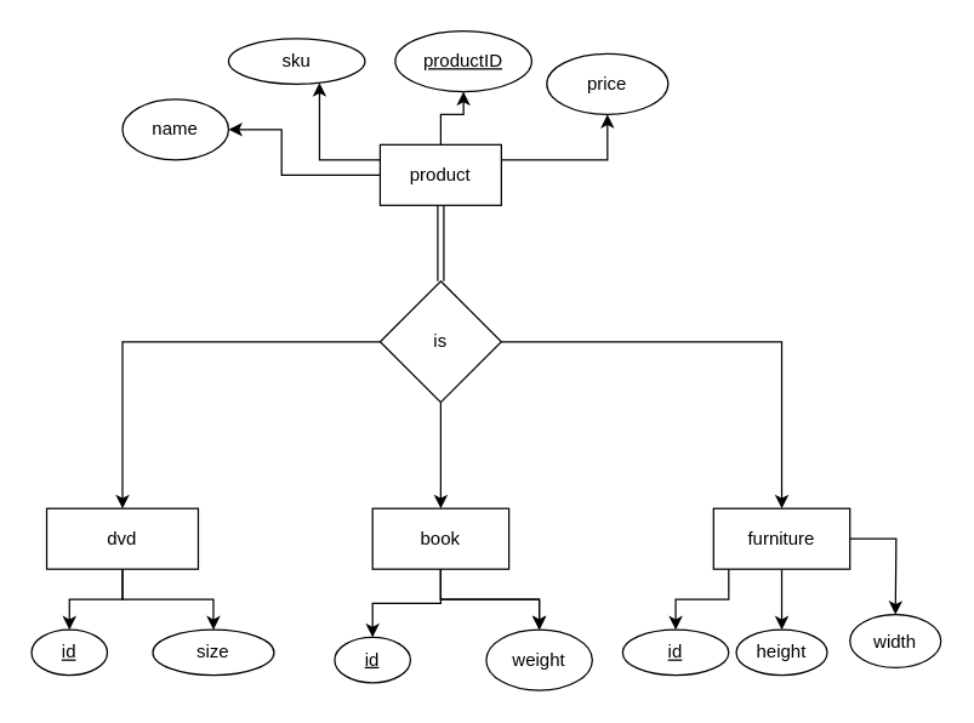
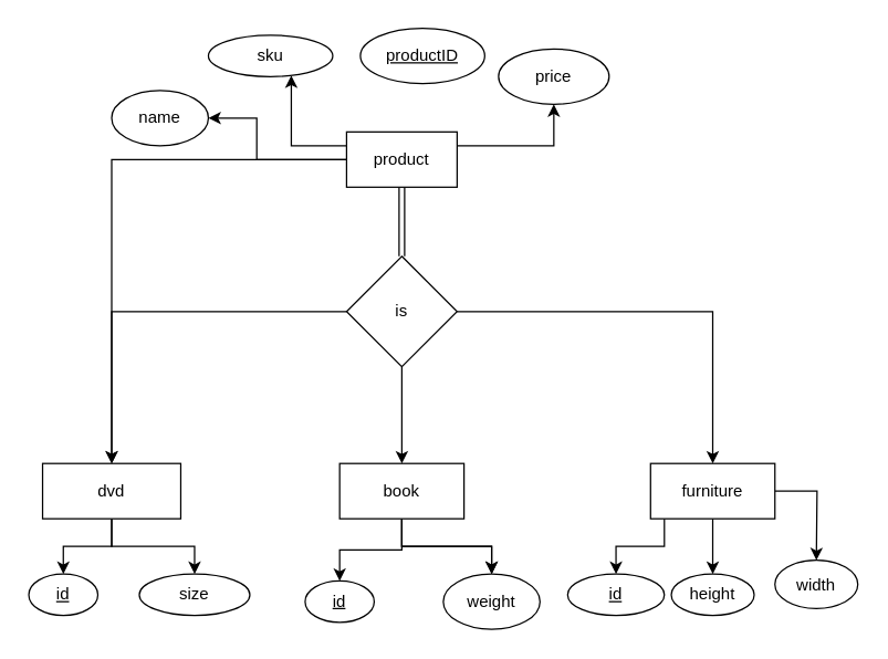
  <mxCell id="0" />
  <mxCell id="1" parent="0" />
  <mxCell id="2" value="" style="edgeStyle=orthogonalEdgeStyle;rounded=0;orthogonalLoop=1;jettySize=auto;html=1;" edge="1" parent="1" source="7" target="8"><mxGeometry relative="1" as="geometry"><Array as="points"><mxPoint x="210" y="105" /></Array></mxGeometry></mxCell>
  <mxCell id="3" value="" style="edgeStyle=orthogonalEdgeStyle;rounded=0;orthogonalLoop=1;jettySize=auto;html=1;" edge="1" parent="1" source="7" target="9"><mxGeometry relative="1" as="geometry"><Array as="points"><mxPoint x="185" y="115" /></Array></mxGeometry></mxCell>
  <mxCell id="4" value="" style="edgeStyle=orthogonalEdgeStyle;rounded=0;orthogonalLoop=1;jettySize=auto;html=1;exitX=1;exitY=0.25;exitDx=0;exitDy=0;" edge="1" parent="1" source="7" target="10"><mxGeometry relative="1" as="geometry" /></mxCell>
- <mxCell id="5" value="" style="edgeStyle=orthogonalEdgeStyle;rounded=0;orthogonalLoop=1;jettySize=auto;html=1;" edge="1" parent="1" source="7" target="11"><mxGeometry relative="1" as="geometry" /></mxCell>
+ <mxCell id="5" value="" style="edgeStyle=orthogonalEdgeStyle;rounded=0;orthogonalLoop=1;jettySize=auto;html=1;" edge="1" parent="1" source="7" target="18"><mxGeometry relative="1" as="geometry" /></mxCell>
  <mxCell id="6" style="edgeStyle=orthogonalEdgeStyle;rounded=0;orthogonalLoop=1;jettySize=auto;html=1;entryX=0.5;entryY=0;entryDx=0;entryDy=0;endArrow=none;endFill=0;shape=link;" edge="1" parent="1" source="7" target="15"><mxGeometry relative="1" as="geometry" /></mxCell>
  <mxCell id="7" value="product" style="rounded=0;whiteSpace=wrap;html=1;" vertex="1" parent="1"><mxGeometry x="250" y="95" width="80" height="40" as="geometry" /></mxCell>
  <mxCell id="8" value="sku" style="ellipse;whiteSpace=wrap;html=1;rounded=0;" vertex="1" parent="1"><mxGeometry x="150" y="25" width="90" height="30" as="geometry" /></mxCell>
  <mxCell id="9" value="name" style="ellipse;whiteSpace=wrap;html=1;rounded=0;" vertex="1" parent="1"><mxGeometry x="80" y="65" width="70" height="40" as="geometry" /></mxCell>
  <mxCell id="10" value="price" style="ellipse;whiteSpace=wrap;html=1;rounded=0;" vertex="1" parent="1"><mxGeometry x="360" y="35" width="80" height="40" as="geometry" /></mxCell>
  <mxCell id="11" value="&lt;u&gt;productID&lt;/u&gt;" style="ellipse;whiteSpace=wrap;html=1;rounded=0;" vertex="1" parent="1"><mxGeometry x="260" y="20" width="90" height="40" as="geometry" /></mxCell>
  <mxCell id="12" style="edgeStyle=orthogonalEdgeStyle;rounded=0;orthogonalLoop=1;jettySize=auto;html=1;entryX=0.5;entryY=0;entryDx=0;entryDy=0;endArrow=classic;endFill=1;" edge="1" parent="1" source="15" target="18"><mxGeometry relative="1" as="geometry" /></mxCell>
  <mxCell id="13" style="edgeStyle=orthogonalEdgeStyle;rounded=0;orthogonalLoop=1;jettySize=auto;html=1;entryX=0.5;entryY=0;entryDx=0;entryDy=0;endArrow=classic;endFill=1;" edge="1" parent="1" source="15" target="22"><mxGeometry relative="1" as="geometry" /></mxCell>
  <mxCell id="14" style="edgeStyle=orthogonalEdgeStyle;rounded=0;orthogonalLoop=1;jettySize=auto;html=1;exitX=1;exitY=0.5;exitDx=0;exitDy=0;entryX=0.5;entryY=0;entryDx=0;entryDy=0;endArrow=classic;endFill=1;" edge="1" parent="1" source="15" target="26"><mxGeometry relative="1" as="geometry" /></mxCell>
  <mxCell id="15" value="is" style="rhombus;whiteSpace=wrap;html=1;" vertex="1" parent="1"><mxGeometry x="250" y="185" width="80" height="80" as="geometry" /></mxCell>
  <mxCell id="16" style="edgeStyle=orthogonalEdgeStyle;rounded=0;orthogonalLoop=1;jettySize=auto;html=1;entryX=0.5;entryY=0;entryDx=0;entryDy=0;endArrow=classic;endFill=1;" edge="1" parent="1" source="18" target="27"><mxGeometry relative="1" as="geometry" /></mxCell>
  <mxCell id="17" style="edgeStyle=orthogonalEdgeStyle;rounded=0;orthogonalLoop=1;jettySize=auto;html=1;entryX=0.5;entryY=0;entryDx=0;entryDy=0;endArrow=classic;endFill=1;" edge="1" parent="1" source="18" target="29"><mxGeometry relative="1" as="geometry" /></mxCell>
  <mxCell id="18" value="dvd" style="rounded=0;whiteSpace=wrap;html=1;" vertex="1" parent="1"><mxGeometry x="30" y="335" width="100" height="40" as="geometry" /></mxCell>
  <mxCell id="19" value="" style="edgeStyle=orthogonalEdgeStyle;rounded=0;orthogonalLoop=1;jettySize=auto;html=1;endArrow=classic;endFill=1;" edge="1" parent="1" source="22" target="28"><mxGeometry relative="1" as="geometry" /></mxCell>
  <mxCell id="20" value="" style="edgeStyle=orthogonalEdgeStyle;rounded=0;orthogonalLoop=1;jettySize=auto;html=1;endArrow=classic;endFill=1;" edge="1" parent="1" source="22" target="28"><mxGeometry relative="1" as="geometry" /></mxCell>
  <mxCell id="21" style="edgeStyle=orthogonalEdgeStyle;rounded=0;orthogonalLoop=1;jettySize=auto;html=1;entryX=0.5;entryY=0;entryDx=0;entryDy=0;endArrow=classic;endFill=1;" edge="1" parent="1" source="22" target="30"><mxGeometry relative="1" as="geometry" /></mxCell>
  <mxCell id="22" value="book" style="rounded=0;whiteSpace=wrap;html=1;" vertex="1" parent="1"><mxGeometry x="245" y="335" width="90" height="40" as="geometry" /></mxCell>
  <mxCell id="23" value="" style="edgeStyle=orthogonalEdgeStyle;rounded=0;orthogonalLoop=1;jettySize=auto;html=1;endArrow=classic;endFill=1;" edge="1" parent="1" source="26" target="31"><mxGeometry relative="1" as="geometry"><Array as="points"><mxPoint x="480" y="395" /><mxPoint x="445" y="395" /></Array></mxGeometry></mxCell>
  <mxCell id="24" style="edgeStyle=orthogonalEdgeStyle;rounded=0;orthogonalLoop=1;jettySize=auto;html=1;entryX=0.5;entryY=0;entryDx=0;entryDy=0;endArrow=classic;endFill=1;" edge="1" parent="1" source="26" target="32"><mxGeometry relative="1" as="geometry" /></mxCell>
  <mxCell id="25" style="edgeStyle=orthogonalEdgeStyle;rounded=0;orthogonalLoop=1;jettySize=auto;html=1;endArrow=classic;endFill=1;" edge="1" parent="1" source="26"><mxGeometry relative="1" as="geometry"><mxPoint x="590" y="405" as="targetPoint" /></mxGeometry></mxCell>
  <mxCell id="26" value="furniture" style="rounded=0;whiteSpace=wrap;html=1;" vertex="1" parent="1"><mxGeometry x="470" y="335" width="90" height="40" as="geometry" /></mxCell>
  <mxCell id="27" value="size" style="ellipse;whiteSpace=wrap;html=1;" vertex="1" parent="1"><mxGeometry x="100" y="415" width="80" height="30" as="geometry" /></mxCell>
  <mxCell id="28" value="weight" style="ellipse;whiteSpace=wrap;html=1;rounded=0;" vertex="1" parent="1"><mxGeometry x="320" y="415" width="70" height="40" as="geometry" /></mxCell>
  <mxCell id="29" value="&lt;u&gt;id&lt;/u&gt;" style="ellipse;whiteSpace=wrap;html=1;" vertex="1" parent="1"><mxGeometry x="20" y="415" width="50" height="30" as="geometry" /></mxCell>
  <mxCell id="30" value="&lt;u&gt;id&lt;/u&gt;" style="ellipse;whiteSpace=wrap;html=1;" vertex="1" parent="1"><mxGeometry x="220" y="420" width="50" height="30" as="geometry" /></mxCell>
  <mxCell id="31" value="&lt;u&gt;id&lt;/u&gt;" style="ellipse;whiteSpace=wrap;html=1;rounded=0;" vertex="1" parent="1"><mxGeometry x="410" y="415" width="70" height="30" as="geometry" /></mxCell>
  <mxCell id="32" value="height" style="ellipse;whiteSpace=wrap;html=1;" vertex="1" parent="1"><mxGeometry x="485" y="415" width="60" height="30" as="geometry" /></mxCell>
  <mxCell id="33" value="width" style="ellipse;whiteSpace=wrap;html=1;" vertex="1" parent="1"><mxGeometry x="560" y="405" width="60" height="35" as="geometry" /></mxCell>
